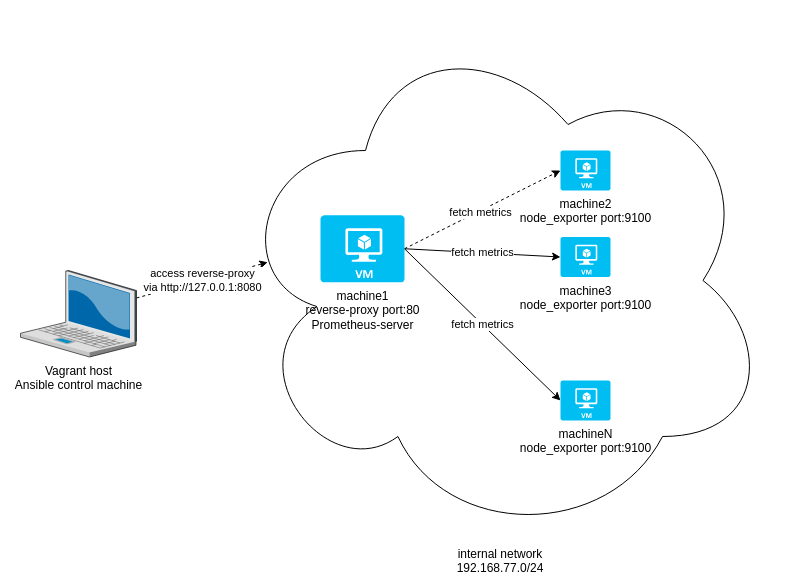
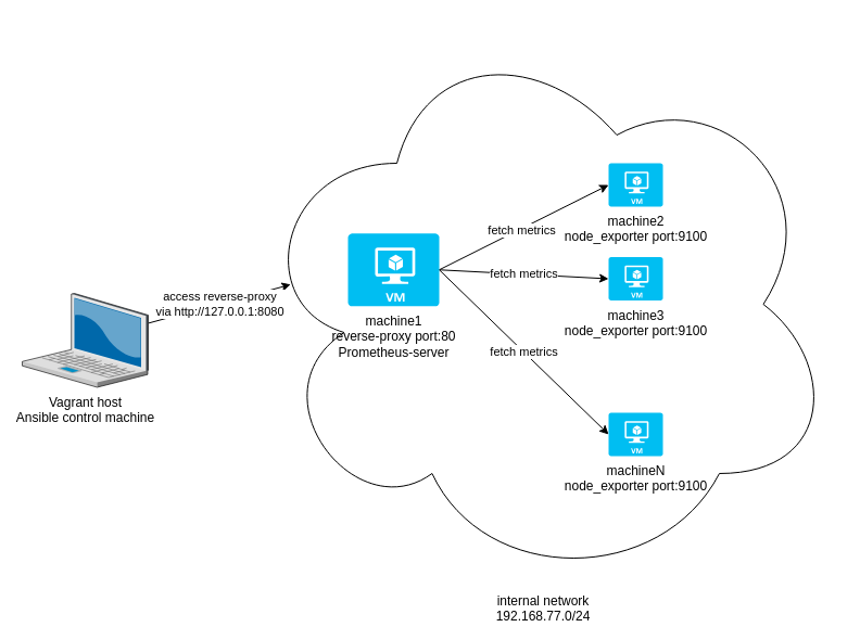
  <mxCell id="0" />
  <mxCell id="1" parent="0" />
  <mxCell id="2" value="internal network&lt;br&gt;192.168.77.0/24" style="ellipse;shape=cloud;whiteSpace=wrap;html=1;labelPosition=center;verticalLabelPosition=bottom;align=center;verticalAlign=top;" vertex="1" parent="1"><mxGeometry x="230" y="20" width="540" height="520" as="geometry" /></mxCell>
- <mxCell id="3" value="access reverse-proxy&lt;br&gt;via http://127.0.0.1:8080" style="edgeStyle=none;rounded=0;orthogonalLoop=1;jettySize=auto;html=1;entryX=0.069;entryY=0.465;entryDx=0;entryDy=0;entryPerimeter=0;dashed=1;" parent="1" source="4" target="2" edge="1"><mxGeometry relative="1" as="geometry"><mxPoint x="250" y="273" as="targetPoint" /></mxGeometry></mxCell>
+ <mxCell id="3" value="access reverse-proxy&lt;br&gt;via http://127.0.0.1:8080" style="edgeStyle=none;rounded=0;orthogonalLoop=1;jettySize=auto;html=1;entryX=0.069;entryY=0.465;entryDx=0;entryDy=0;entryPerimeter=0;" parent="1" source="4" target="2" edge="1"><mxGeometry relative="1" as="geometry"><mxPoint x="250" y="273" as="targetPoint" /></mxGeometry></mxCell>
  <mxCell id="4" value="Vagrant host&lt;br&gt;Ansible control machine" style="verticalLabelPosition=bottom;aspect=fixed;html=1;verticalAlign=top;strokeColor=none;align=center;outlineConnect=0;shape=mxgraph.citrix.laptop_2;" parent="1" vertex="1"><mxGeometry x="20" y="270" width="116" height="86.5" as="geometry" /></mxCell>
- <mxCell id="5" style="rounded=0;orthogonalLoop=1;jettySize=auto;html=1;entryX=0;entryY=0.5;entryDx=0;entryDy=0;entryPerimeter=0;exitX=1;exitY=0.5;exitDx=0;exitDy=0;exitPerimeter=0;dashed=1;" parent="1" source="9" target="10" edge="1"><mxGeometry relative="1" as="geometry"><mxPoint x="400" y="273" as="sourcePoint" /></mxGeometry></mxCell>
+ <mxCell id="5" style="rounded=0;orthogonalLoop=1;jettySize=auto;html=1;entryX=0;entryY=0.5;entryDx=0;entryDy=0;entryPerimeter=0;exitX=1;exitY=0.5;exitDx=0;exitDy=0;exitPerimeter=0;" parent="1" source="9" target="10" edge="1"><mxGeometry relative="1" as="geometry"><mxPoint x="400" y="273" as="sourcePoint" /></mxGeometry></mxCell>
  <mxCell id="6" value="fetch metrics" style="edgeLabel;html=1;align=center;verticalAlign=middle;resizable=0;points=[];" parent="5" vertex="1" connectable="0"><mxGeometry x="-0.032" y="-1" relative="1" as="geometry"><mxPoint as="offset" /></mxGeometry></mxCell>
  <mxCell id="7" value="fetch metrics" style="edgeStyle=none;rounded=0;orthogonalLoop=1;jettySize=auto;html=1;exitX=1;exitY=0.5;exitDx=0;exitDy=0;exitPerimeter=0;entryX=0;entryY=0.5;entryDx=0;entryDy=0;entryPerimeter=0;" parent="1" source="9" target="12" edge="1"><mxGeometry relative="1" as="geometry" /></mxCell>
  <mxCell id="8" value="fetch metrics" style="edgeStyle=none;rounded=0;orthogonalLoop=1;jettySize=auto;html=1;exitX=1;exitY=0.5;exitDx=0;exitDy=0;exitPerimeter=0;entryX=0;entryY=0.5;entryDx=0;entryDy=0;entryPerimeter=0;" parent="1" source="9" target="11" edge="1"><mxGeometry relative="1" as="geometry" /></mxCell>
  <mxCell id="9" value="machine1&lt;br&gt;reverse-proxy port:80&lt;br&gt;Prometheus-server&lt;br&gt;" style="verticalLabelPosition=bottom;html=1;verticalAlign=top;align=center;strokeColor=none;fillColor=#00BEF2;shape=mxgraph.azure.virtual_machine;" parent="1" vertex="1"><mxGeometry x="320" y="214.65" width="84" height="67.2" as="geometry" /></mxCell>
  <mxCell id="10" value="machine2&lt;br&gt;node_exporter port:9100" style="verticalLabelPosition=bottom;html=1;verticalAlign=top;align=center;strokeColor=none;fillColor=#00BEF2;shape=mxgraph.azure.virtual_machine;" parent="1" vertex="1"><mxGeometry x="560" y="150" width="50" height="40" as="geometry" /></mxCell>
  <mxCell id="11" value="machineN&lt;span style=&quot;color: rgba(0 , 0 , 0 , 0) ; font-family: monospace ; font-size: 0px&quot;&gt;%3CmxGraphModel%3E%3Croot%3E%3CmxCell%20id%3D%220%22%2F%3E%3CmxCell%20id%3D%221%22%20parent%3D%220%22%2F%3E%3CmxCell%20id%3D%222%22%20value%3D%22machine2%26lt%3Bbr%26gt%3Bnode_exporter%20port%3A9100%22%20style%3D%22verticalLabelPosition%3Dbottom%3Bhtml%3D1%3BverticalAlign%3Dtop%3Balign%3Dcenter%3BstrokeColor%3Dnone%3BfillColor%3D%2300BEF2%3Bshape%3Dmxgraph.azure.virtual_machine%3B%22%20vertex%3D%221%22%20parent%3D%221%22%3E%3CmxGeometry%20x%3D%22600%22%20y%3D%2280%22%20width%3D%2250%22%20height%3D%2240%22%20as%3D%22geometry%22%2F%3E%3C%2FmxCell%3E%3C%2Froot%3E%3C%2FmxGraphModel%3E&lt;/span&gt;&lt;br&gt;node_exporter port:9100" style="verticalLabelPosition=bottom;html=1;verticalAlign=top;align=center;strokeColor=none;fillColor=#00BEF2;shape=mxgraph.azure.virtual_machine;" parent="1" vertex="1"><mxGeometry x="560" y="380" width="50" height="40" as="geometry" /></mxCell>
  <mxCell id="12" value="machine3&lt;span style=&quot;color: rgba(0 , 0 , 0 , 0) ; font-family: monospace ; font-size: 0px&quot;&gt;%3CmxGraphModel%3E%3Croot%3E%3CmxCell%20id%3D%220%22%2F%3E%3CmxCell%20id%3D%221%22%20parent%3D%220%22%2F%3E%3CmxCell%20id%3D%222%22%20value%3D%22machine2%26lt%3Bbr%26gt%3Bnode_exporter%20port%3A9100%22%20style%3D%22verticalLabelPosition%3Dbottom%3Bhtml%3D1%3BverticalAlign%3Dtop%3Balign%3Dcenter%3BstrokeColor%3Dnone%3BfillColor%3D%2300BEF2%3Bshape%3Dmxgraph.azure.virtual_machine%3B%22%20vertex%3D%221%22%20parent%3D%221%22%3E%3CmxGeometry%20x%3D%22600%22%20y%3D%2280%22%20width%3D%2250%22%20height%3D%2240%22%20as%3D%22geometry%22%2F%3E%3C%2FmxCell%3E%3C%2Froot%3E%3C%2FmxGraphModel%3E&lt;/span&gt;&lt;br&gt;node_exporter port:9100" style="verticalLabelPosition=bottom;html=1;verticalAlign=top;align=center;strokeColor=none;fillColor=#00BEF2;shape=mxgraph.azure.virtual_machine;" parent="1" vertex="1"><mxGeometry x="560" y="236.5" width="50" height="40" as="geometry" /></mxCell>
